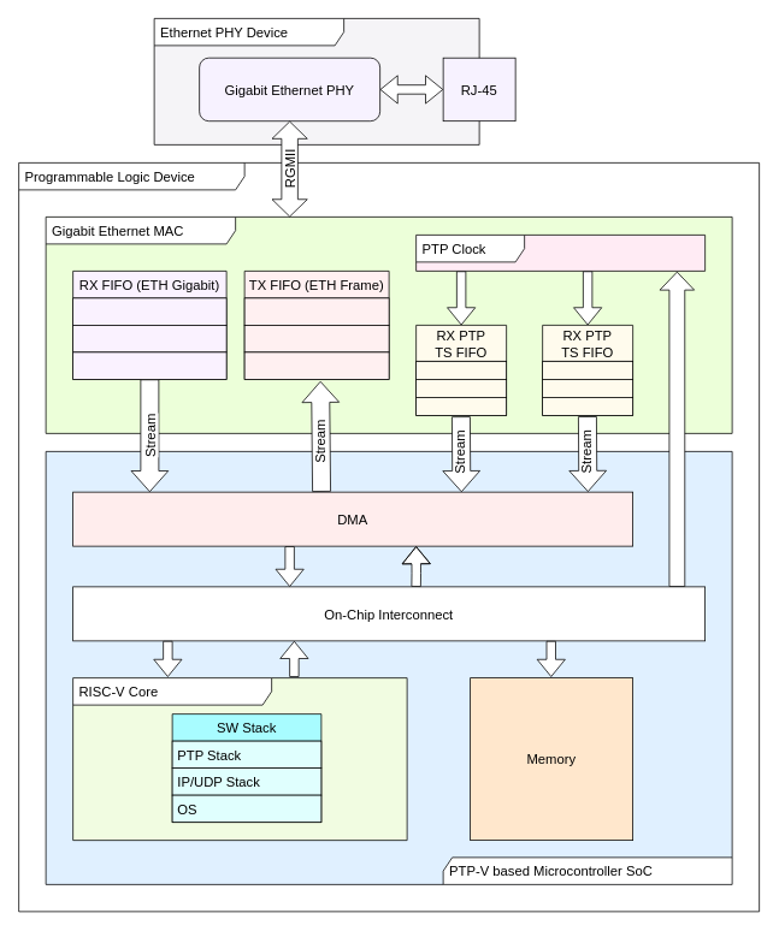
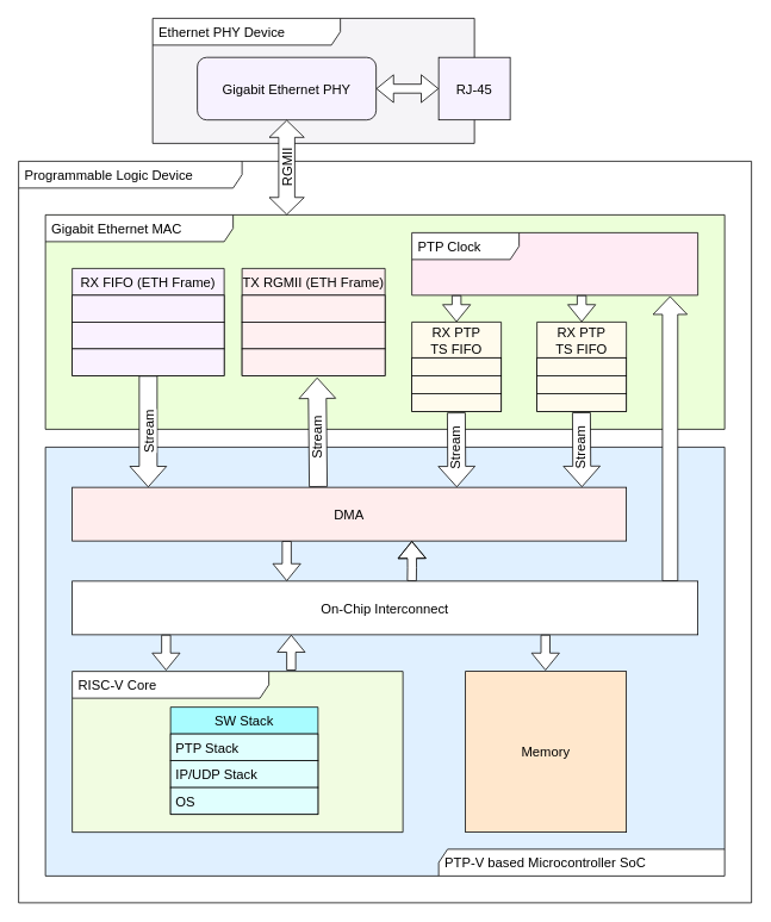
  <mxCell id="0" />
  <mxCell id="1" parent="0" />
  <mxCell id="2" value="Programmable Logic Device" style="shape=umlFrame;whiteSpace=wrap;html=1;width=250;height=30;boundedLbl=1;verticalAlign=middle;align=left;spacingLeft=5;fillColor=default;swimlaneFillColor=#ffffff;fontSize=15;" parent="1" vertex="1"><mxGeometry x="20" y="180" width="820" height="830" as="geometry" /></mxCell>
  <mxCell id="3" value="PTP-V based Microcontroller SoC" style="shape=umlFrame;whiteSpace=wrap;html=1;width=320;height=30;boundedLbl=1;verticalAlign=middle;align=left;spacingLeft=5;fillColor=#FFFFFF;swimlaneFillColor=#E0F0FF;direction=west;fontSize=15;" parent="1" vertex="1"><mxGeometry x="50" y="500" width="760" height="480" as="geometry" /></mxCell>
  <mxCell id="4" value="&lt;div style=&quot;font-size: 15px;&quot;&gt;Gigabit Ethernet MAC&lt;/div&gt;" style="shape=umlFrame;whiteSpace=wrap;html=1;width=210;height=30;boundedLbl=1;verticalAlign=middle;align=left;spacingLeft=5;fillColor=#FFFFFF;swimlaneFillColor=#ECFFD9;fontSize=15;" parent="1" vertex="1"><mxGeometry x="50" y="240" width="760" height="240" as="geometry" /></mxCell>
  <mxCell id="5" value="" style="group;fillColor=none;fontSize=15;" parent="1" vertex="1" connectable="0"><mxGeometry x="170" y="20" width="400" height="140" as="geometry" /></mxCell>
  <mxCell id="6" value="Ethernet PHY Device" style="shape=umlFrame;whiteSpace=wrap;html=1;width=210;height=30;boundedLbl=1;verticalAlign=middle;align=left;spacingLeft=5;fillColor=#FFFFFF;swimlaneFillColor=#F5F4F7;fontSize=15;" parent="5" vertex="1"><mxGeometry width="360" height="140" as="geometry" /></mxCell>
  <mxCell id="7" value="&lt;span style=&quot;font-size: 15px;&quot;&gt;RJ-45&lt;/span&gt;" style="rounded=0;whiteSpace=wrap;html=1;labelBackgroundColor=none;fillColor=#F7F2FF;fontSize=15;" parent="5" vertex="1"><mxGeometry x="320" y="43.75" width="80" height="70" as="geometry" /></mxCell>
  <mxCell id="8" value="Gigabit Ethernet PHY" style="whiteSpace=wrap;html=1;labelBackgroundColor=none;fillColor=#F7F2FF;fontSize=15;rounded=1;" parent="5" vertex="1"><mxGeometry x="50" y="43.75" width="200" height="70" as="geometry" /></mxCell>
  <mxCell id="9" value="" style="shape=flexArrow;endArrow=classic;startArrow=classic;html=1;rounded=0;fontColor=none;entryX=0;entryY=0.5;entryDx=0;entryDy=0;exitX=1;exitY=0.5;exitDx=0;exitDy=0;fillColor=default;fontSize=15;" parent="5" source="8" target="7" edge="1"><mxGeometry width="100" height="100" relative="1" as="geometry"><mxPoint x="200" y="131.25" as="sourcePoint" /><mxPoint x="300" y="43.75" as="targetPoint" /></mxGeometry></mxCell>
  <mxCell id="10" value="RGMII" style="shape=flexArrow;endArrow=classic;startArrow=classic;html=1;rounded=0;fontColor=none;entryX=0.5;entryY=1;entryDx=0;entryDy=0;width=18;fillColor=#FFFFFF;labelBackgroundColor=none;horizontal=0;startSize=6;fontSize=15;" parent="1" target="8" edge="1"><mxGeometry width="100" height="100" relative="1" as="geometry"><mxPoint x="320" y="240" as="sourcePoint" /><mxPoint x="660" y="350" as="targetPoint" /></mxGeometry></mxCell>
- <mxCell id="11" value="TX FIFO (ETH Frame)" style="swimlane;fontStyle=0;childLayout=stackLayout;horizontal=1;startSize=30;horizontalStack=0;resizeParent=1;resizeParentMax=0;resizeLast=0;collapsible=1;marginBottom=0;labelBackgroundColor=none;fontColor=none;fillColor=#FFF0F1;fontSize=15;" parent="1" vertex="1"><mxGeometry x="270" y="300" width="160" height="120" as="geometry" /></mxCell>
+ <mxCell id="11" value="TX RGMII (ETH Frame)" style="swimlane;fontStyle=0;childLayout=stackLayout;horizontal=1;startSize=30;horizontalStack=0;resizeParent=1;resizeParentMax=0;resizeLast=0;collapsible=1;marginBottom=0;labelBackgroundColor=none;fontColor=none;fillColor=#FFF0F1;fontSize=15;" parent="1" vertex="1"><mxGeometry x="270" y="300" width="160" height="120" as="geometry" /></mxCell>
  <mxCell id="12" value="  " style="text;strokeColor=default;fillColor=#FFF0F1;align=left;verticalAlign=middle;spacingLeft=4;spacingRight=4;overflow=hidden;points=[[0,0.5],[1,0.5]];portConstraint=eastwest;rotatable=0;labelBackgroundColor=none;fontColor=none;labelBorderColor=none;fontSize=15;" parent="11" vertex="1"><mxGeometry y="30" width="160" height="30" as="geometry" /></mxCell>
  <mxCell id="13" value=" " style="text;strokeColor=default;fillColor=#FFF0F1;align=left;verticalAlign=middle;spacingLeft=4;spacingRight=4;overflow=hidden;points=[[0,0.5],[1,0.5]];portConstraint=eastwest;rotatable=0;labelBackgroundColor=none;fontColor=none;fontSize=15;" parent="11" vertex="1"><mxGeometry y="60" width="160" height="30" as="geometry" /></mxCell>
  <mxCell id="14" value=" " style="text;strokeColor=default;fillColor=#FFF0F1;align=left;verticalAlign=middle;spacingLeft=4;spacingRight=4;overflow=hidden;points=[[0,0.5],[1,0.5]];portConstraint=eastwest;rotatable=0;labelBackgroundColor=none;fontColor=none;fontSize=15;" parent="11" vertex="1"><mxGeometry y="90" width="160" height="30" as="geometry" /></mxCell>
- <mxCell id="15" value="RX FIFO (ETH Gigabit)" style="swimlane;fontStyle=0;childLayout=stackLayout;horizontal=1;startSize=30;horizontalStack=0;resizeParent=1;resizeParentMax=0;resizeLast=0;collapsible=1;marginBottom=0;labelBackgroundColor=none;fontColor=none;fillColor=#FAF2FF;fontSize=15;" parent="1" vertex="1"><mxGeometry x="80" y="300" width="170" height="120" as="geometry" /></mxCell>
+ <mxCell id="15" value="RX FIFO (ETH Frame)" style="swimlane;fontStyle=0;childLayout=stackLayout;horizontal=1;startSize=30;horizontalStack=0;resizeParent=1;resizeParentMax=0;resizeLast=0;collapsible=1;marginBottom=0;labelBackgroundColor=none;fontColor=none;fillColor=#FAF2FF;fontSize=15;" parent="1" vertex="1"><mxGeometry x="80" y="300" width="170" height="120" as="geometry" /></mxCell>
  <mxCell id="16" value="  " style="text;strokeColor=default;fillColor=#FAF2FF;align=left;verticalAlign=middle;spacingLeft=4;spacingRight=4;overflow=hidden;points=[[0,0.5],[1,0.5]];portConstraint=eastwest;rotatable=0;labelBackgroundColor=none;fontColor=none;labelBorderColor=none;fontSize=15;" parent="15" vertex="1"><mxGeometry y="30" width="170" height="30" as="geometry" /></mxCell>
  <mxCell id="17" value=" " style="text;strokeColor=default;fillColor=#FAF2FF;align=left;verticalAlign=middle;spacingLeft=4;spacingRight=4;overflow=hidden;points=[[0,0.5],[1,0.5]];portConstraint=eastwest;rotatable=0;labelBackgroundColor=none;fontColor=none;fontSize=15;" parent="15" vertex="1"><mxGeometry y="60" width="170" height="30" as="geometry" /></mxCell>
  <mxCell id="18" value=" " style="text;strokeColor=default;fillColor=#FAF2FF;align=left;verticalAlign=middle;spacingLeft=4;spacingRight=4;overflow=hidden;points=[[0,0.5],[1,0.5]];portConstraint=eastwest;rotatable=0;labelBackgroundColor=none;fontColor=none;fontSize=15;" parent="15" vertex="1"><mxGeometry y="90" width="170" height="30" as="geometry" /></mxCell>
  <mxCell id="19" value="RX PTP &#10;TS FIFO" style="swimlane;fontStyle=0;childLayout=stackLayout;horizontal=1;startSize=40;horizontalStack=0;resizeParent=1;resizeParentMax=0;resizeLast=0;collapsible=1;marginBottom=0;labelBackgroundColor=none;fontColor=none;fillColor=#FFFBED;fontSize=15;" parent="1" vertex="1"><mxGeometry x="460" y="360" width="100" height="100" as="geometry" /></mxCell>
  <mxCell id="20" value="  " style="text;strokeColor=default;fillColor=#FFFBED;align=left;verticalAlign=middle;spacingLeft=4;spacingRight=4;overflow=hidden;points=[[0,0.5],[1,0.5]];portConstraint=eastwest;rotatable=0;labelBackgroundColor=none;fontColor=none;labelBorderColor=none;fontSize=15;" parent="19" vertex="1"><mxGeometry y="40" width="100" height="20" as="geometry" /></mxCell>
  <mxCell id="21" value=" " style="text;strokeColor=default;fillColor=#FFFBED;align=left;verticalAlign=middle;spacingLeft=4;spacingRight=4;overflow=hidden;points=[[0,0.5],[1,0.5]];portConstraint=eastwest;rotatable=0;labelBackgroundColor=none;fontColor=none;fontSize=15;" parent="19" vertex="1"><mxGeometry y="60" width="100" height="20" as="geometry" /></mxCell>
  <mxCell id="22" value=" " style="text;strokeColor=default;fillColor=#FFFBED;align=left;verticalAlign=middle;spacingLeft=4;spacingRight=4;overflow=hidden;points=[[0,0.5],[1,0.5]];portConstraint=eastwest;rotatable=0;labelBackgroundColor=none;fontColor=none;fontSize=15;" parent="19" vertex="1"><mxGeometry y="80" width="100" height="20" as="geometry" /></mxCell>
- <mxCell id="23" value="PTP Clock" style="shape=umlFrame;whiteSpace=wrap;html=1;width=120;height=30;boundedLbl=1;verticalAlign=middle;align=left;spacingLeft=5;fillColor=#FFFFFF;swimlaneFillColor=#FFEBF4;fontSize=15;" parent="1" vertex="1"><mxGeometry x="460" y="260" width="320" height="40" as="geometry" /></mxCell>
+ <mxCell id="23" value="PTP Clock" style="shape=umlFrame;whiteSpace=wrap;html=1;width=120;height=30;boundedLbl=1;verticalAlign=middle;align=left;spacingLeft=5;fillColor=#FFFFFF;swimlaneFillColor=#FFEBF4;fontSize=15;" parent="1" vertex="1"><mxGeometry x="460" y="260" width="320" height="70" as="geometry" /></mxCell>
  <mxCell id="24" value="DMA" style="rounded=0;whiteSpace=wrap;html=1;glass=0;labelBackgroundColor=none;labelBorderColor=none;fontColor=none;strokeColor=default;fillColor=#FFEDED;fontSize=15;" parent="1" vertex="1"><mxGeometry x="80" y="545" width="620" height="60" as="geometry" /></mxCell>
  <mxCell id="25" value="&lt;div&gt;Stream&lt;/div&gt;" style="shape=flexArrow;endArrow=classic;html=1;rounded=0;labelBackgroundColor=default;fontColor=none;fillColor=#FFFFFF;orthogonal=1;horizontal=0;width=20;endSize=7.33;fontSize=15;" parent="1" source="18" target="24" edge="1"><mxGeometry width="50" height="50" relative="1" as="geometry"><mxPoint x="330" y="560" as="sourcePoint" /><mxPoint x="135" y="520" as="targetPoint" /></mxGeometry></mxCell>
  <mxCell id="26" value="On-Chip Interconnect" style="rounded=0;whiteSpace=wrap;html=1;glass=0;labelBackgroundColor=none;labelBorderColor=none;fontColor=none;strokeColor=default;fillColor=#FFFFFF;fontSize=15;" parent="1" vertex="1"><mxGeometry x="80" y="650" width="700" height="60" as="geometry" /></mxCell>
  <mxCell id="27" value="Memory" style="whiteSpace=wrap;html=1;aspect=fixed;glass=0;labelBackgroundColor=none;labelBorderColor=none;fontColor=none;strokeColor=default;fillColor=#FFE7CC;gradientColor=none;fontSize=15;" parent="1" vertex="1"><mxGeometry x="520" y="751" width="180" height="180" as="geometry" /></mxCell>
  <mxCell id="28" value="" style="shape=flexArrow;endArrow=classic;html=1;rounded=0;labelBackgroundColor=none;fontColor=none;fillColor=#FFFFFF;orthogonal=1;fontSize=15;" parent="1" edge="1"><mxGeometry width="50" height="50" relative="1" as="geometry"><mxPoint x="320" y="605" as="sourcePoint" /><mxPoint x="320" y="650" as="targetPoint" /></mxGeometry></mxCell>
  <mxCell id="29" value="" style="shape=flexArrow;endArrow=classic;html=1;rounded=0;labelBackgroundColor=none;fontColor=none;fillColor=#FFFFFF;entryX=0.569;entryY=1;entryDx=0;entryDy=0;entryPerimeter=0;fontSize=15;" parent="1" edge="1"><mxGeometry width="50" height="50" relative="1" as="geometry"><mxPoint x="460" y="650" as="sourcePoint" /><mxPoint x="460" y="605" as="targetPoint" /><Array as="points"><mxPoint x="460.22" y="635" /></Array></mxGeometry></mxCell>
  <mxCell id="30" value="RISC-V Core" style="shape=umlFrame;whiteSpace=wrap;html=1;width=220;height=30;boundedLbl=1;verticalAlign=middle;align=left;spacingLeft=5;fillColor=#FFFFFF;swimlaneFillColor=#F1FCE1;direction=east;fontSize=15;" parent="1" vertex="1"><mxGeometry x="80" y="751" width="370" height="180" as="geometry" /></mxCell>
  <mxCell id="31" value="RX PTP &#10;TS FIFO" style="swimlane;fontStyle=0;childLayout=stackLayout;horizontal=1;startSize=40;horizontalStack=0;resizeParent=1;resizeParentMax=0;resizeLast=0;collapsible=1;marginBottom=0;labelBackgroundColor=none;fontColor=none;fillColor=#FFFBED;fontSize=15;" parent="1" vertex="1"><mxGeometry x="600" y="360" width="100" height="100" as="geometry" /></mxCell>
  <mxCell id="32" value="  " style="text;strokeColor=default;fillColor=#FFFBED;align=left;verticalAlign=middle;spacingLeft=4;spacingRight=4;overflow=hidden;points=[[0,0.5],[1,0.5]];portConstraint=eastwest;rotatable=0;labelBackgroundColor=none;fontColor=none;labelBorderColor=none;fontSize=15;" parent="31" vertex="1"><mxGeometry y="40" width="100" height="20" as="geometry" /></mxCell>
  <mxCell id="33" value=" " style="text;strokeColor=default;fillColor=#FFFBED;align=left;verticalAlign=middle;spacingLeft=4;spacingRight=4;overflow=hidden;points=[[0,0.5],[1,0.5]];portConstraint=eastwest;rotatable=0;labelBackgroundColor=none;fontColor=none;fontSize=15;" parent="31" vertex="1"><mxGeometry y="60" width="100" height="20" as="geometry" /></mxCell>
  <mxCell id="34" value=" " style="text;strokeColor=default;fillColor=#FFFBED;align=left;verticalAlign=middle;spacingLeft=4;spacingRight=4;overflow=hidden;points=[[0,0.5],[1,0.5]];portConstraint=eastwest;rotatable=0;labelBackgroundColor=none;fontColor=none;fontSize=15;" parent="31" vertex="1"><mxGeometry y="80" width="100" height="20" as="geometry" /></mxCell>
  <mxCell id="35" value="Stream" style="shape=flexArrow;endArrow=classic;html=1;rounded=0;labelBackgroundColor=none;fontColor=none;fillColor=#FFFFFF;orthogonal=1;horizontal=0;width=20;endSize=7.33;fontSize=15;exitX=0.51;exitY=1;exitDx=0;exitDy=0;exitPerimeter=0;entryX=0.696;entryY=-0.02;entryDx=0;entryDy=0;entryPerimeter=0;" parent="31" edge="1"><mxGeometry x="-0.045" y="-1" width="50" height="50" relative="1" as="geometry"><mxPoint x="49.74" y="101" as="sourcePoint" /><mxPoint x="50.26" y="184.8" as="targetPoint" /><mxPoint as="offset" /></mxGeometry></mxCell>
  <mxCell id="36" value="" style="shape=flexArrow;endArrow=classic;html=1;rounded=0;labelBackgroundColor=none;fontColor=none;fillColor=#FFFFFF;entryX=0.5;entryY=0;entryDx=0;entryDy=0;orthogonal=1;fontSize=15;" parent="1" source="23" target="19" edge="1"><mxGeometry width="50" height="50" relative="1" as="geometry"><mxPoint x="500" y="350" as="sourcePoint" /><mxPoint x="280" y="510" as="targetPoint" /></mxGeometry></mxCell>
  <mxCell id="37" value="" style="shape=flexArrow;endArrow=classic;html=1;rounded=0;labelBackgroundColor=none;fontColor=none;fillColor=#FFFFFF;orthogonal=1;fontSize=15;entryX=0.5;entryY=0;entryDx=0;entryDy=0;" parent="1" source="23" target="31" edge="1"><mxGeometry width="50" height="50" relative="1" as="geometry"><mxPoint x="649.76" y="350" as="sourcePoint" /><mxPoint x="650" y="370" as="targetPoint" /></mxGeometry></mxCell>
  <mxCell id="38" value="" style="shape=flexArrow;endArrow=classic;html=1;rounded=0;labelBackgroundColor=none;fontColor=none;fillColor=#FFFFFF;orthogonal=1;fontSize=15;" parent="1" edge="1"><mxGeometry width="50" height="50" relative="1" as="geometry"><mxPoint x="185" y="710" as="sourcePoint" /><mxPoint x="185" y="750" as="targetPoint" /></mxGeometry></mxCell>
  <mxCell id="39" value="" style="shape=flexArrow;endArrow=classic;html=1;rounded=0;labelBackgroundColor=none;fontColor=none;fillColor=#FFFFFF;fontSize=15;" parent="1" edge="1"><mxGeometry width="50" height="50" relative="1" as="geometry"><mxPoint x="325" y="750" as="sourcePoint" /><mxPoint x="325" y="710" as="targetPoint" /></mxGeometry></mxCell>
  <mxCell id="40" value="" style="shape=flexArrow;endArrow=classic;html=1;rounded=0;labelBackgroundColor=none;fontColor=none;fillColor=#FFFFFF;orthogonal=1;fontSize=15;" parent="1" edge="1"><mxGeometry width="50" height="50" relative="1" as="geometry"><mxPoint x="609.5" y="710" as="sourcePoint" /><mxPoint x="609.5" y="750" as="targetPoint" /></mxGeometry></mxCell>
  <mxCell id="41" value="SW Stack" style="swimlane;fontStyle=0;childLayout=stackLayout;horizontal=1;startSize=30;horizontalStack=0;resizeParent=1;resizeParentMax=0;resizeLast=0;collapsible=1;marginBottom=0;glass=0;labelBackgroundColor=none;labelBorderColor=none;fontColor=none;strokeColor=default;fillColor=#A8FCFF;gradientColor=none;fontSize=15;" parent="1" vertex="1"><mxGeometry x="190" y="791" width="165" height="120" as="geometry" /></mxCell>
  <mxCell id="42" value="PTP Stack" style="text;strokeColor=default;fillColor=#E0FFFE;align=left;verticalAlign=middle;spacingLeft=4;spacingRight=4;overflow=hidden;points=[[0,0.5],[1,0.5]];portConstraint=eastwest;rotatable=0;glass=0;labelBackgroundColor=none;labelBorderColor=none;fontColor=none;fontSize=15;" parent="41" vertex="1"><mxGeometry y="30" width="165" height="30" as="geometry" /></mxCell>
  <mxCell id="43" value="IP/UDP Stack" style="text;strokeColor=default;fillColor=#E0FFFE;align=left;verticalAlign=middle;spacingLeft=4;spacingRight=4;overflow=hidden;points=[[0,0.5],[1,0.5]];portConstraint=eastwest;rotatable=0;glass=0;labelBackgroundColor=none;labelBorderColor=none;fontColor=none;fontSize=15;" parent="41" vertex="1"><mxGeometry y="60" width="165" height="30" as="geometry" /></mxCell>
  <mxCell id="44" value="OS" style="text;strokeColor=default;fillColor=#E0FFFE;align=left;verticalAlign=middle;spacingLeft=4;spacingRight=4;overflow=hidden;points=[[0,0.5],[1,0.5]];portConstraint=eastwest;rotatable=0;glass=0;labelBackgroundColor=none;labelBorderColor=none;fontColor=none;fontSize=15;" parent="41" vertex="1"><mxGeometry y="90" width="165" height="30" as="geometry" /></mxCell>
  <mxCell id="45" value="Stream" style="shape=flexArrow;endArrow=classic;html=1;rounded=0;labelBackgroundColor=none;fontColor=none;fillColor=#FFFFFF;orthogonal=1;horizontal=0;width=20;endSize=7.33;startArrow=none;fontSize=15;entryX=0.525;entryY=1.067;entryDx=0;entryDy=0;entryPerimeter=0;exitX=0.444;exitY=-0.006;exitDx=0;exitDy=0;exitPerimeter=0;" parent="1" source="24" target="14" edge="1"><mxGeometry x="-0.109" y="1" width="50" height="50" relative="1" as="geometry"><mxPoint x="339.58" y="545" as="sourcePoint" /><mxPoint x="339.58" y="440" as="targetPoint" /><mxPoint as="offset" /></mxGeometry></mxCell>
  <mxCell id="46" value="" style="shape=flexArrow;endArrow=classic;html=1;rounded=0;labelBackgroundColor=none;fontColor=none;fillColor=#FFFFFF;fontSize=15;entryX=0.903;entryY=1.014;entryDx=0;entryDy=0;entryPerimeter=0;width=17.143;endSize=6.32;" parent="1" target="23" edge="1"><mxGeometry width="50" height="50" relative="1" as="geometry"><mxPoint x="749" y="650" as="sourcePoint" /><mxPoint x="750" y="570" as="targetPoint" /></mxGeometry></mxCell>
  <mxCell id="47" value="Stream" style="shape=flexArrow;endArrow=classic;html=1;rounded=0;labelBackgroundColor=none;fontColor=none;fillColor=default;orthogonal=1;horizontal=0;width=20;endSize=7.33;fontSize=15;exitX=0.51;exitY=1;exitDx=0;exitDy=0;exitPerimeter=0;entryX=0.696;entryY=-0.02;entryDx=0;entryDy=0;entryPerimeter=0;" parent="1" edge="1"><mxGeometry x="-0.045" y="-1" width="50" height="50" relative="1" as="geometry"><mxPoint x="509.74" y="461.2" as="sourcePoint" /><mxPoint x="510.26" y="545" as="targetPoint" /><mxPoint as="offset" /></mxGeometry></mxCell>
